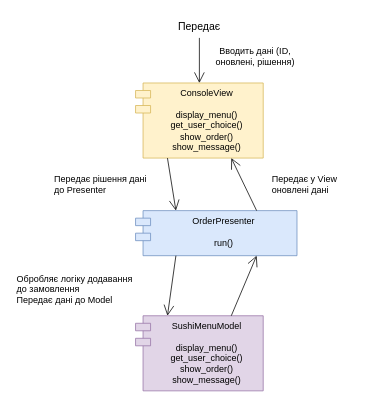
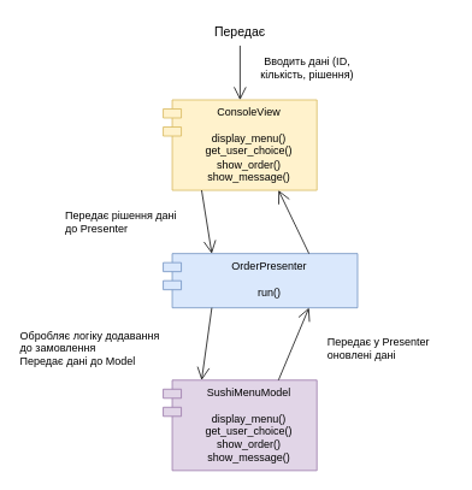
  <mxCell id="0" />
  <mxCell id="1" parent="0" />
  <mxCell id="2" value="Передає" style="text;html=1;align=center;verticalAlign=middle;whiteSpace=wrap;rounded=0;fontSize=14;" vertex="1" parent="1"><mxGeometry x="235" y="20" width="60" height="30" as="geometry" /></mxCell>
  <mxCell id="3" value="&lt;div style=&quot;text-align: center;&quot;&gt;&lt;span style=&quot;background-color: transparent; color: light-dark(rgb(0, 0, 0), rgb(255, 255, 255));&quot;&gt;ConsoleView&lt;/span&gt;&lt;/div&gt;&lt;div style=&quot;text-align: center;&quot;&gt;&lt;br&gt;&lt;span style=&quot;background-color: transparent; color: light-dark(rgb(0, 0, 0), rgb(255, 255, 255));&quot;&gt;display_menu()&lt;/span&gt;&lt;br&gt;&lt;span style=&quot;background-color: transparent; color: light-dark(rgb(0, 0, 0), rgb(255, 255, 255));&quot;&gt;get_user_choice()&lt;/span&gt;&lt;br&gt;&lt;span style=&quot;background-color: transparent; color: light-dark(rgb(0, 0, 0), rgb(255, 255, 255));&quot;&gt;show_order()&lt;/span&gt;&lt;br&gt;&lt;span style=&quot;background-color: transparent; color: light-dark(rgb(0, 0, 0), rgb(255, 255, 255));&quot;&gt;show_message()&lt;/span&gt;&lt;/div&gt;" style="shape=module;align=left;spacingLeft=20;align=center;verticalAlign=top;whiteSpace=wrap;html=1;fillColor=#fff2cc;strokeColor=#d6b656;" vertex="1" parent="1"><mxGeometry x="180" y="110" width="170" height="100" as="geometry" /></mxCell>
  <mxCell id="4" value="" style="endArrow=open;endFill=1;endSize=12;html=1;rounded=0;exitX=0.5;exitY=1;exitDx=0;exitDy=0;" edge="1" parent="1" source="2" target="3"><mxGeometry width="160" relative="1" as="geometry"><mxPoint x="400" y="130" as="sourcePoint" /><mxPoint x="560" y="130" as="targetPoint" /></mxGeometry></mxCell>
- <mxCell id="5" value="Вводить дані (ID, оновлені, рішення)" style="text;html=1;align=center;verticalAlign=middle;whiteSpace=wrap;rounded=0;fontSize=12;" vertex="1" parent="1"><mxGeometry x="279" y="60" width="121" height="30" as="geometry" /></mxCell>
+ <mxCell id="5" value="Вводить дані (ID, кількість, рішення)" style="text;html=1;align=center;verticalAlign=middle;whiteSpace=wrap;rounded=0;fontSize=12;" vertex="1" parent="1"><mxGeometry x="279" y="60" width="121" height="30" as="geometry" /></mxCell>
  <mxCell id="6" value="&lt;div style=&quot;text-align: center;&quot;&gt;OrderPresenter&lt;/div&gt;&lt;div style=&quot;text-align: center;&quot;&gt;&lt;br&gt;&lt;span style=&quot;background-color: transparent; color: light-dark(rgb(0, 0, 0), rgb(255, 255, 255));&quot;&gt;run()&lt;/span&gt;&lt;br&gt;&lt;br&gt;&lt;/div&gt;" style="shape=module;align=left;spacingLeft=20;align=center;verticalAlign=top;whiteSpace=wrap;html=1;fillColor=#dae8fc;strokeColor=#6c8ebf;" vertex="1" parent="1"><mxGeometry x="180" y="280" width="215" height="60" as="geometry" /></mxCell>
  <mxCell id="7" value="" style="endArrow=open;endFill=1;endSize=12;html=1;rounded=0;exitX=0.75;exitY=0;exitDx=0;exitDy=0;entryX=0.75;entryY=1;entryDx=0;entryDy=0;" edge="1" parent="1" source="6" target="3"><mxGeometry width="160" relative="1" as="geometry"><mxPoint x="460" y="190" as="sourcePoint" /><mxPoint x="290" y="230" as="targetPoint" /></mxGeometry></mxCell>
  <mxCell id="8" value="&lt;div&gt;Передає рішення дані до Presenter&lt;/div&gt;" style="text;html=1;align=left;verticalAlign=middle;whiteSpace=wrap;rounded=0;fontSize=12;" vertex="1" parent="1"><mxGeometry x="70" y="230" width="131" height="30" as="geometry" /></mxCell>
  <mxCell id="9" value="" style="endArrow=open;endFill=1;endSize=12;html=1;rounded=0;exitX=0.25;exitY=1;exitDx=0;exitDy=0;entryX=0.25;entryY=0;entryDx=0;entryDy=0;" edge="1" parent="1" source="3" target="6"><mxGeometry width="160" relative="1" as="geometry"><mxPoint x="480" y="320" as="sourcePoint" /><mxPoint x="250" y="250" as="targetPoint" /></mxGeometry></mxCell>
- <mxCell id="10" value="&lt;div&gt;Передає у View оновлені дані&lt;/div&gt;" style="text;html=1;align=left;verticalAlign=middle;whiteSpace=wrap;rounded=0;fontSize=12;" vertex="1" parent="1"><mxGeometry x="360" y="230" width="140" height="30" as="geometry" /></mxCell>
  <mxCell id="11" value="&lt;div style=&quot;text-align: center;&quot;&gt;&lt;span style=&quot;background-color: transparent; color: light-dark(rgb(0, 0, 0), rgb(255, 255, 255));&quot;&gt;SushiMenuModel&lt;/span&gt;&lt;/div&gt;&lt;div style=&quot;text-align: center;&quot;&gt;&lt;br&gt;&lt;span style=&quot;background-color: transparent; color: light-dark(rgb(0, 0, 0), rgb(255, 255, 255));&quot;&gt;display_menu()&lt;/span&gt;&lt;br&gt;&lt;span style=&quot;background-color: transparent; color: light-dark(rgb(0, 0, 0), rgb(255, 255, 255));&quot;&gt;get_user_choice()&lt;/span&gt;&lt;br&gt;&lt;span style=&quot;background-color: transparent; color: light-dark(rgb(0, 0, 0), rgb(255, 255, 255));&quot;&gt;show_order()&lt;/span&gt;&lt;br&gt;&lt;span style=&quot;background-color: transparent; color: light-dark(rgb(0, 0, 0), rgb(255, 255, 255));&quot;&gt;show_message()&lt;/span&gt;&lt;/div&gt;" style="shape=module;align=left;spacingLeft=20;align=center;verticalAlign=top;whiteSpace=wrap;html=1;fillColor=#e1d5e7;strokeColor=#9673a6;" vertex="1" parent="1"><mxGeometry x="180" y="420" width="170" height="100" as="geometry" /></mxCell>
  <mxCell id="12" value="" style="endArrow=open;endFill=1;endSize=12;html=1;rounded=0;exitX=0.25;exitY=1;exitDx=0;exitDy=0;entryX=0.25;entryY=0;entryDx=0;entryDy=0;" edge="1" parent="1" source="6" target="11"><mxGeometry width="160" relative="1" as="geometry"><mxPoint x="460" y="420" as="sourcePoint" /><mxPoint x="460" y="490" as="targetPoint" /></mxGeometry></mxCell>
  <mxCell id="13" value="" style="endArrow=open;endFill=1;endSize=12;html=1;rounded=0;exitX=0.75;exitY=0;exitDx=0;exitDy=0;entryX=0.75;entryY=1;entryDx=0;entryDy=0;" edge="1" parent="1" source="11" target="6"><mxGeometry width="160" relative="1" as="geometry"><mxPoint x="390" y="430" as="sourcePoint" /><mxPoint x="390" y="360" as="targetPoint" /></mxGeometry></mxCell>
+ <mxCell id="14" value="&lt;div&gt;Передає у Presenter оновлені дані&lt;/div&gt;" style="text;html=1;align=left;verticalAlign=middle;whiteSpace=wrap;rounded=0;fontSize=12;" vertex="1" parent="1"><mxGeometry x="360" y="370" width="140" height="30" as="geometry" /></mxCell>
  <mxCell id="15" value="Обробляє логіку додавання до замовлення&lt;div&gt;Передає дані до Model&lt;/div&gt;" style="text;html=1;align=left;verticalAlign=middle;whiteSpace=wrap;rounded=0;fontSize=12;" vertex="1" parent="1"><mxGeometry x="20" y="370" width="170" height="30" as="geometry" /></mxCell>
